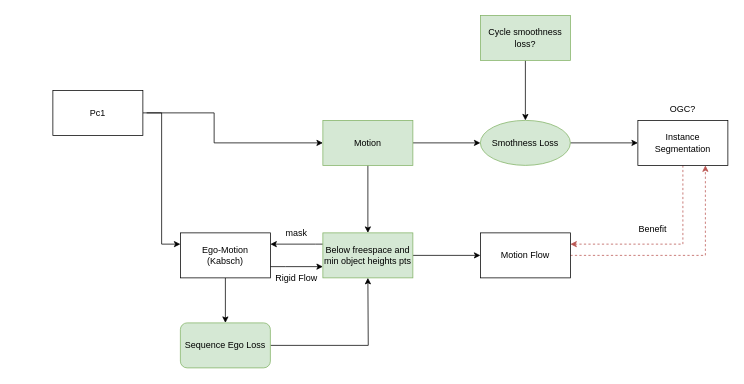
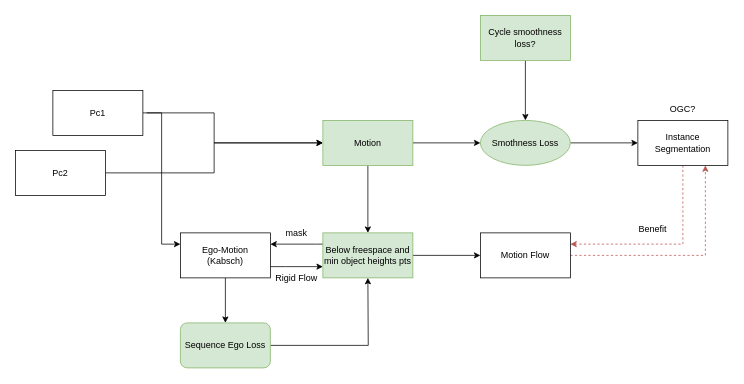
  <mxCell id="0" />
  <mxCell id="1" parent="0" />
  <mxCell id="2" style="edgeStyle=orthogonalEdgeStyle;rounded=0;orthogonalLoop=1;jettySize=auto;html=1;entryX=0;entryY=0.5;entryDx=0;entryDy=0;" parent="1" target="9" edge="1"><mxGeometry relative="1" as="geometry"><mxPoint x="195" y="150" as="sourcePoint" /><mxPoint x="435" y="190" as="targetPoint" /><Array as="points"><mxPoint x="285" y="150" /><mxPoint x="285" y="190" /></Array></mxGeometry></mxCell>
  <mxCell id="3" style="edgeStyle=orthogonalEdgeStyle;rounded=0;orthogonalLoop=1;jettySize=auto;html=1;entryX=0;entryY=0.25;entryDx=0;entryDy=0;" parent="1" source="4" target="15" edge="1"><mxGeometry relative="1" as="geometry" /></mxCell>
  <mxCell id="4" value="Pc1" style="rounded=0;whiteSpace=wrap;html=1;" parent="1" vertex="1"><mxGeometry x="70" y="120" width="120" height="60" as="geometry" /></mxCell>
+ <mxCell id="5" style="edgeStyle=orthogonalEdgeStyle;rounded=0;orthogonalLoop=1;jettySize=auto;html=1;entryX=0;entryY=0.5;entryDx=0;entryDy=0;" parent="1" source="6" target="9" edge="1"><mxGeometry relative="1" as="geometry" /></mxCell>
+ <mxCell id="6" value="Pc2" style="rounded=0;whiteSpace=wrap;html=1;" parent="1" vertex="1"><mxGeometry x="20" y="200" width="120" height="60" as="geometry" /></mxCell>
  <mxCell id="7" style="edgeStyle=orthogonalEdgeStyle;rounded=0;orthogonalLoop=1;jettySize=auto;html=1;entryX=0.5;entryY=0;entryDx=0;entryDy=0;" parent="1" source="9" target="12" edge="1"><mxGeometry relative="1" as="geometry"><mxPoint x="490" y="280" as="targetPoint" /><Array as="points" /></mxGeometry></mxCell>
  <mxCell id="8" style="edgeStyle=orthogonalEdgeStyle;rounded=0;orthogonalLoop=1;jettySize=auto;html=1;entryX=0;entryY=0.5;entryDx=0;entryDy=0;" parent="1" source="9" target="20" edge="1"><mxGeometry relative="1" as="geometry"><mxPoint x="640" y="190" as="targetPoint" /></mxGeometry></mxCell>
  <mxCell id="9" value="Motion" style="rounded=0;whiteSpace=wrap;html=1;fillColor=#d5e8d4;strokeColor=#82b366;" parent="1" vertex="1"><mxGeometry x="430" y="160" width="120" height="60" as="geometry" /></mxCell>
  <mxCell id="10" style="edgeStyle=orthogonalEdgeStyle;rounded=0;orthogonalLoop=1;jettySize=auto;html=1;entryX=0;entryY=0.5;entryDx=0;entryDy=0;" parent="1" source="12" target="22" edge="1"><mxGeometry relative="1" as="geometry" /></mxCell>
  <mxCell id="11" style="edgeStyle=orthogonalEdgeStyle;rounded=0;orthogonalLoop=1;jettySize=auto;html=1;entryX=1;entryY=0.25;entryDx=0;entryDy=0;" parent="1" source="12" target="15" edge="1"><mxGeometry relative="1" as="geometry"><Array as="points"><mxPoint x="420" y="325" /><mxPoint x="420" y="325" /></Array></mxGeometry></mxCell>
  <mxCell id="12" value="Below freespace and min object heights pts" style="rounded=0;whiteSpace=wrap;html=1;fillColor=#d5e8d4;strokeColor=#82b366;" parent="1" vertex="1"><mxGeometry x="430" y="310" width="120" height="60" as="geometry" /></mxCell>
  <mxCell id="13" style="edgeStyle=orthogonalEdgeStyle;rounded=0;orthogonalLoop=1;jettySize=auto;html=1;entryX=0;entryY=0.75;entryDx=0;entryDy=0;" parent="1" source="15" target="12" edge="1"><mxGeometry relative="1" as="geometry"><Array as="points"><mxPoint x="380" y="355" /><mxPoint x="380" y="355" /></Array></mxGeometry></mxCell>
  <mxCell id="14" style="edgeStyle=orthogonalEdgeStyle;rounded=0;orthogonalLoop=1;jettySize=auto;html=1;entryX=0.5;entryY=0;entryDx=0;entryDy=0;" parent="1" source="15" target="18" edge="1"><mxGeometry relative="1" as="geometry"><mxPoint x="300" y="430" as="targetPoint" /></mxGeometry></mxCell>
  <mxCell id="15" value="Ego-Motion&lt;br&gt;(Kabsch)" style="rounded=0;whiteSpace=wrap;html=1;" parent="1" vertex="1"><mxGeometry x="240" y="310" width="120" height="60" as="geometry" /></mxCell>
  <mxCell id="16" value="Rigid Flow" style="text;html=1;strokeColor=none;fillColor=none;align=center;verticalAlign=middle;whiteSpace=wrap;rounded=0;" parent="1" vertex="1"><mxGeometry x="360" y="350" width="70" height="40" as="geometry" /></mxCell>
  <mxCell id="17" style="edgeStyle=orthogonalEdgeStyle;rounded=0;orthogonalLoop=1;jettySize=auto;html=1;" parent="1" source="18" edge="1"><mxGeometry relative="1" as="geometry"><mxPoint x="490" y="370" as="targetPoint" /></mxGeometry></mxCell>
  <mxCell id="18" value="Sequence Ego Loss" style="rounded=1;whiteSpace=wrap;html=1;fillColor=#d5e8d4;strokeColor=#82b366;" parent="1" vertex="1"><mxGeometry x="240" y="430" width="120" height="60" as="geometry" /></mxCell>
  <mxCell id="19" style="edgeStyle=orthogonalEdgeStyle;rounded=0;orthogonalLoop=1;jettySize=auto;html=1;entryX=0;entryY=0.5;entryDx=0;entryDy=0;" parent="1" source="20" target="24" edge="1"><mxGeometry relative="1" as="geometry" /></mxCell>
  <mxCell id="20" value="Smothness Loss" style="ellipse;whiteSpace=wrap;html=1;fillColor=#d5e8d4;strokeColor=#82b366;" parent="1" vertex="1"><mxGeometry x="640" y="160" width="120" height="60" as="geometry" /></mxCell>
  <mxCell id="21" style="edgeStyle=orthogonalEdgeStyle;rounded=0;orthogonalLoop=1;jettySize=auto;html=1;entryX=0.75;entryY=1;entryDx=0;entryDy=0;fillColor=#f8cecc;strokeColor=#b85450;dashed=1;" parent="1" source="22" target="24" edge="1"><mxGeometry relative="1" as="geometry" /></mxCell>
  <mxCell id="22" value="Motion Flow" style="rounded=0;whiteSpace=wrap;html=1;" parent="1" vertex="1"><mxGeometry x="640" y="310" width="120" height="60" as="geometry" /></mxCell>
  <mxCell id="23" style="edgeStyle=orthogonalEdgeStyle;rounded=0;orthogonalLoop=1;jettySize=auto;html=1;entryX=1;entryY=0.25;entryDx=0;entryDy=0;fillColor=#f8cecc;strokeColor=#b85450;dashed=1;" parent="1" source="24" target="22" edge="1"><mxGeometry relative="1" as="geometry"><Array as="points"><mxPoint x="910" y="325" /></Array></mxGeometry></mxCell>
  <mxCell id="24" value="Instance Segmentation" style="rounded=0;whiteSpace=wrap;html=1;" parent="1" vertex="1"><mxGeometry x="850" y="160" width="120" height="60" as="geometry" /></mxCell>
  <mxCell id="25" value="OGC?" style="text;html=1;strokeColor=none;fillColor=none;align=center;verticalAlign=middle;whiteSpace=wrap;rounded=0;" parent="1" vertex="1"><mxGeometry x="880" y="130" width="60" height="30" as="geometry" /></mxCell>
  <mxCell id="26" value="Benefit" style="text;html=1;strokeColor=none;fillColor=none;align=center;verticalAlign=middle;whiteSpace=wrap;rounded=0;" parent="1" vertex="1"><mxGeometry x="840" y="290" width="60" height="30" as="geometry" /></mxCell>
  <mxCell id="27" value="mask" style="text;html=1;strokeColor=none;fillColor=none;align=center;verticalAlign=middle;whiteSpace=wrap;rounded=0;" parent="1" vertex="1"><mxGeometry x="360" y="290" width="70" height="40" as="geometry" /></mxCell>
  <mxCell id="28" style="edgeStyle=orthogonalEdgeStyle;rounded=0;orthogonalLoop=1;jettySize=auto;html=1;entryX=0.5;entryY=0;entryDx=0;entryDy=0;" edge="1" parent="1" source="29" target="20"><mxGeometry relative="1" as="geometry" /></mxCell>
  <mxCell id="29" value="Cycle smoothness loss?" style="rounded=0;whiteSpace=wrap;html=1;fillColor=#d5e8d4;strokeColor=#82b366;" vertex="1" parent="1"><mxGeometry x="640" y="20" width="120" height="60" as="geometry" /></mxCell>
